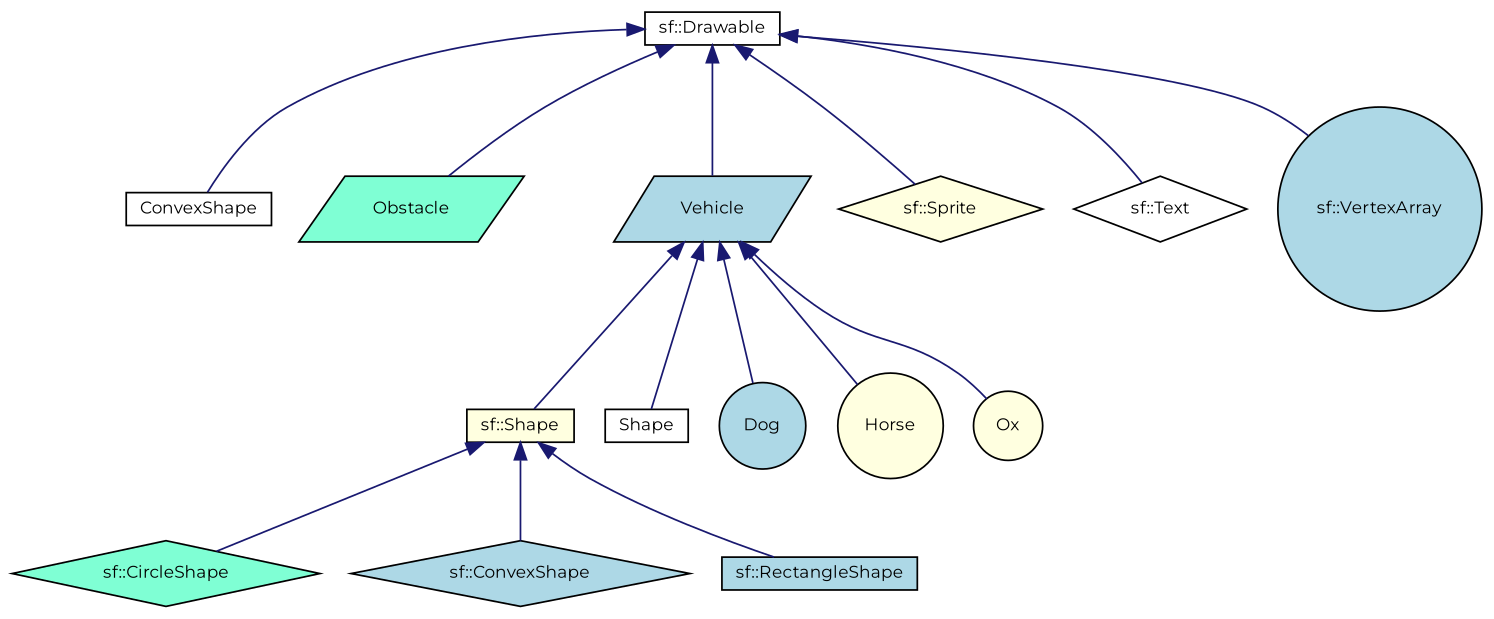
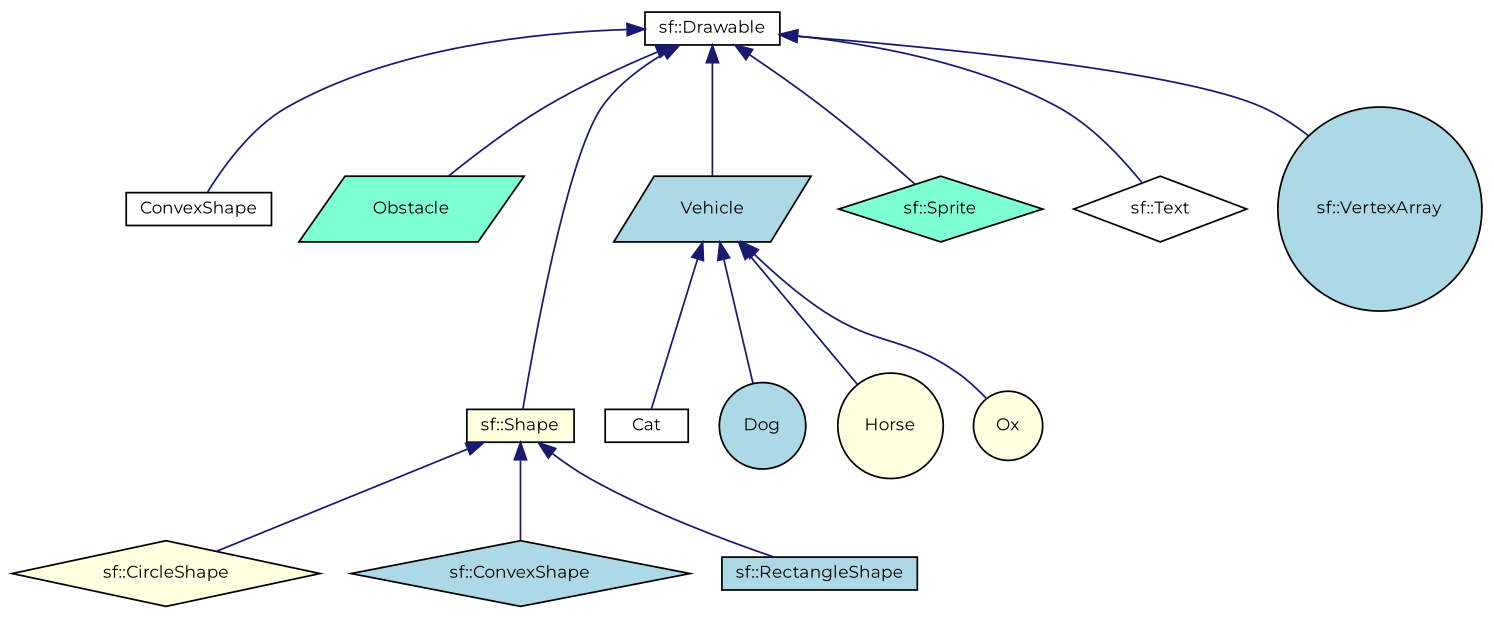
  digraph {
    fontname=Montserrat
    rankdir=TB
    node [color=black fillcolor=lightblue fontname=Montserrat fontsize=10 shape=box style=filled]
    edge [color=midnightblue dir=back fontname=Montserrat fontsize=10 labelfontname=Helvetica labelfontsize=10 style=solid]
    n1 [fillcolor=white fontcolor=black height=0.2 label="sf::Drawable" width=0.4]
    n2 [fillcolor=white height=0.2 label=ConvexShape width=0.4]
    n3 [fillcolor=aquamarine height=0.2 label=Obstacle shape=parallelogram width=0.4]
    n4 [height=0.2 label=Vehicle shape=parallelogram width=0.4]
    n5 [fillcolor=lightyellow height=0.2 label="sf::Shape" width=0.4]
-   n6 [fillcolor=lightyellow height=0.2 label="sf::Sprite" shape=diamond width=0.4]
+   n6 [fillcolor=aquamarine height=0.2 label="sf::Sprite" shape=diamond width=0.4]
    n7 [fillcolor=white height=0.2 label="sf::Text" shape=diamond width=0.4]
    n8 [height=0.2 label="sf::VertexArray" shape=circle width=0.4]
-   n9 [fillcolor=white height=0.2 label=Shape width=0.4]
+   n9 [fillcolor=white height=0.2 label=Cat width=0.4]
    n10 [height=0.2 label=Dog shape=circle width=0.4]
    n11 [fillcolor=lightyellow height=0.2 label=Horse shape=circle width=0.4]
    n12 [fillcolor=lightyellow height=0.2 label=Ox shape=circle width=0.4]
-   n13 [fillcolor=aquamarine height=0.2 label="sf::CircleShape" shape=diamond width=0.4]
+   n13 [fillcolor=lightyellow height=0.2 label="sf::CircleShape" shape=diamond width=0.4]
    n14 [height=0.2 label="sf::ConvexShape" shape=diamond width=0.4]
    n15 [height=0.2 label="sf::RectangleShape" width=0.4]
    n1 -> n2
    n1 -> n3
    n1 -> n4
-   n4 -> n5
+   n1 -> n5
    n1 -> n6
    n1 -> n7
    n1 -> n8
    n4 -> n9
    n4 -> n10
    n4 -> n11
    n4 -> n12
    n5 -> n13
    n5 -> n14
    n5 -> n15
  }
